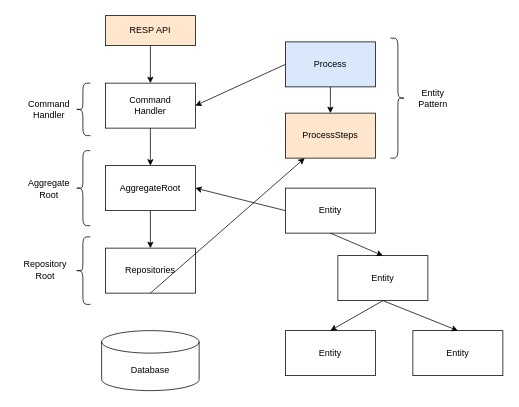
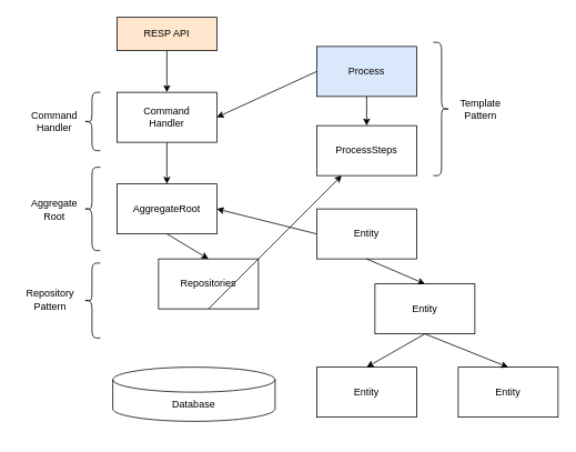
  <mxCell id="0" />
  <mxCell id="1" parent="0" />
  <mxCell id="2" value="RESP API" style="rounded=0;whiteSpace=wrap;html=1;fillColor=#ffe6cc;" vertex="1" parent="1"><mxGeometry x="140" y="20" width="120" height="40" as="geometry" /></mxCell>
  <mxCell id="3" value="Command&lt;div&gt;Handler&lt;/div&gt;" style="rounded=0;whiteSpace=wrap;html=1;" vertex="1" parent="1"><mxGeometry x="140" y="110" width="120" height="60" as="geometry" /></mxCell>
  <mxCell id="4" value="AggregateRoot" style="rounded=0;whiteSpace=wrap;html=1;" vertex="1" parent="1"><mxGeometry x="140" y="220" width="120" height="60" as="geometry" /></mxCell>
  <mxCell id="5" value="Entity" style="rounded=0;whiteSpace=wrap;html=1;" vertex="1" parent="1"><mxGeometry x="380" y="250" width="120" height="60" as="geometry" /></mxCell>
  <mxCell id="6" value="Entity" style="rounded=0;whiteSpace=wrap;html=1;" vertex="1" parent="1"><mxGeometry x="450" y="340" width="120" height="60" as="geometry" /></mxCell>
  <mxCell id="7" value="Entity" style="rounded=0;whiteSpace=wrap;html=1;" vertex="1" parent="1"><mxGeometry x="550" y="440" width="120" height="60" as="geometry" /></mxCell>
  <mxCell id="8" value="" style="endArrow=classic;html=1;rounded=0;entryX=1;entryY=0.5;entryDx=0;entryDy=0;exitX=0;exitY=0.5;exitDx=0;exitDy=0;" edge="1" parent="1" source="5" target="4"><mxGeometry width="50" height="50" relative="1" as="geometry"><mxPoint x="250" y="350" as="sourcePoint" /><mxPoint x="300" y="300" as="targetPoint" /></mxGeometry></mxCell>
  <mxCell id="9" value="" style="endArrow=classic;html=1;rounded=0;entryX=0.5;entryY=0;entryDx=0;entryDy=0;exitX=0.5;exitY=1;exitDx=0;exitDy=0;" edge="1" parent="1" source="5" target="6"><mxGeometry width="50" height="50" relative="1" as="geometry"><mxPoint x="390" y="290" as="sourcePoint" /><mxPoint x="320" y="260" as="targetPoint" /></mxGeometry></mxCell>
  <mxCell id="10" value="" style="endArrow=classic;html=1;rounded=0;entryX=0.5;entryY=0;entryDx=0;entryDy=0;exitX=0.5;exitY=1;exitDx=0;exitDy=0;" edge="1" parent="1" source="6" target="7"><mxGeometry width="50" height="50" relative="1" as="geometry"><mxPoint x="450" y="320" as="sourcePoint" /><mxPoint x="520" y="350" as="targetPoint" /></mxGeometry></mxCell>
- <mxCell id="11" value="ProcessSteps" style="rounded=0;whiteSpace=wrap;html=1;fillColor=#ffe6cc;" vertex="1" parent="1"><mxGeometry x="380" y="150" width="120" height="60" as="geometry" /></mxCell>
+ <mxCell id="11" value="ProcessSteps" style="rounded=0;whiteSpace=wrap;html=1;" vertex="1" parent="1"><mxGeometry x="380" y="150" width="120" height="60" as="geometry" /></mxCell>
  <mxCell id="12" value="Process" style="rounded=0;whiteSpace=wrap;html=1;fillColor=#dae8fc;" vertex="1" parent="1"><mxGeometry x="380" y="55" width="120" height="60" as="geometry" /></mxCell>
  <mxCell id="13" value="" style="shape=curlyBracket;whiteSpace=wrap;html=1;rounded=1;flipH=1;labelPosition=right;verticalLabelPosition=middle;align=left;verticalAlign=middle;" vertex="1" parent="1"><mxGeometry x="520" y="50" width="20" height="160" as="geometry" /></mxCell>
- <mxCell id="14" value="Entity&lt;div&gt;Pattern&lt;/div&gt;" style="text;html=1;align=center;verticalAlign=middle;whiteSpace=wrap;rounded=0;" vertex="1" parent="1"><mxGeometry x="547" y="115" width="60" height="30" as="geometry" /></mxCell>
+ <mxCell id="14" value="Template&lt;div&gt;Pattern&lt;/div&gt;" style="text;html=1;align=center;verticalAlign=middle;whiteSpace=wrap;rounded=0;" vertex="1" parent="1"><mxGeometry x="547" y="115" width="60" height="30" as="geometry" /></mxCell>
  <mxCell id="15" value="" style="shape=curlyBracket;whiteSpace=wrap;html=1;rounded=1;flipH=1;labelPosition=right;verticalLabelPosition=middle;align=left;verticalAlign=middle;rotation=-180;" vertex="1" parent="1"><mxGeometry x="100" y="200" width="20" height="100" as="geometry" /></mxCell>
  <mxCell id="16" value="Command&lt;div&gt;Handler&lt;/div&gt;" style="text;html=1;align=center;verticalAlign=middle;whiteSpace=wrap;rounded=0;" vertex="1" parent="1"><mxGeometry x="25" y="130" width="80" height="30" as="geometry" /></mxCell>
  <mxCell id="17" value="" style="shape=curlyBracket;whiteSpace=wrap;html=1;rounded=1;flipH=1;labelPosition=right;verticalLabelPosition=middle;align=left;verticalAlign=middle;rotation=-180;" vertex="1" parent="1"><mxGeometry x="100" y="110" width="20" height="70" as="geometry" /></mxCell>
  <mxCell id="18" value="Aggregate&lt;div&gt;R&lt;span style=&quot;background-color: initial;&quot;&gt;oot&lt;/span&gt;&lt;/div&gt;" style="text;html=1;align=center;verticalAlign=middle;whiteSpace=wrap;rounded=0;" vertex="1" parent="1"><mxGeometry x="25" y="236" width="80" height="30" as="geometry" /></mxCell>
  <mxCell id="19" value="" style="endArrow=classic;html=1;rounded=0;entryX=1;entryY=0.5;entryDx=0;entryDy=0;exitX=0;exitY=0.5;exitDx=0;exitDy=0;" edge="1" parent="1" source="12" target="3"><mxGeometry width="50" height="50" relative="1" as="geometry"><mxPoint x="300" y="150" as="sourcePoint" /><mxPoint x="350" y="100" as="targetPoint" /></mxGeometry></mxCell>
  <mxCell id="20" value="" style="endArrow=classic;html=1;rounded=0;exitX=0.5;exitY=1;exitDx=0;exitDy=0;" edge="1" parent="1" source="12"><mxGeometry width="50" height="50" relative="1" as="geometry"><mxPoint x="430" y="170" as="sourcePoint" /><mxPoint x="440" y="150" as="targetPoint" /></mxGeometry></mxCell>
- <mxCell id="21" value="Database" style="shape=cylinder3;whiteSpace=wrap;html=1;boundedLbl=1;backgroundOutline=1;size=15;" vertex="1" parent="1"><mxGeometry x="135" y="440" width="130" height="80" as="geometry" /></mxCell>
- <mxCell id="22" value="Repositories" style="rounded=0;whiteSpace=wrap;html=1;" vertex="1" parent="1"><mxGeometry x="140" y="330" width="120" height="60" as="geometry" /></mxCell>
+ <mxCell id="21" value="Database" style="shape=cylinder3;whiteSpace=wrap;html=1;boundedLbl=1;backgroundOutline=1;size=15;" vertex="1" parent="1"><mxGeometry x="135" y="440" width="195" height="65" as="geometry" /></mxCell>
+ <mxCell id="22" value="Repositories" style="rounded=0;whiteSpace=wrap;html=1;" vertex="1" parent="1"><mxGeometry x="190" y="310" width="120" height="60" as="geometry" /></mxCell>
  <mxCell id="23" value="" style="endArrow=classic;html=1;rounded=0;exitX=0.5;exitY=1;exitDx=0;exitDy=0;" edge="1" parent="1" source="22" target="11"><mxGeometry width="50" height="50" relative="1" as="geometry"><mxPoint x="170" y="350" as="sourcePoint" /><mxPoint x="220" y="300" as="targetPoint" /></mxGeometry></mxCell>
  <mxCell id="24" value="" style="endArrow=classic;html=1;rounded=0;exitX=0.5;exitY=1;exitDx=0;exitDy=0;entryX=0.5;entryY=0;entryDx=0;entryDy=0;" edge="1" parent="1" source="4" target="22"><mxGeometry width="50" height="50" relative="1" as="geometry"><mxPoint x="160" y="360" as="sourcePoint" /><mxPoint x="210" y="310" as="targetPoint" /></mxGeometry></mxCell>
  <mxCell id="25" value="" style="endArrow=classic;html=1;rounded=0;entryX=0.5;entryY=0;entryDx=0;entryDy=0;exitX=0.5;exitY=1;exitDx=0;exitDy=0;" edge="1" parent="1" source="3" target="4"><mxGeometry width="50" height="50" relative="1" as="geometry"><mxPoint x="390" y="100" as="sourcePoint" /><mxPoint x="270" y="150" as="targetPoint" /></mxGeometry></mxCell>
  <mxCell id="26" value="" style="endArrow=classic;html=1;rounded=0;exitX=0.5;exitY=1;exitDx=0;exitDy=0;entryX=0.5;entryY=0;entryDx=0;entryDy=0;" edge="1" parent="1" source="2" target="3"><mxGeometry width="50" height="50" relative="1" as="geometry"><mxPoint x="210" y="180" as="sourcePoint" /><mxPoint x="200" y="120" as="targetPoint" /></mxGeometry></mxCell>
  <mxCell id="27" value="Entity" style="rounded=0;whiteSpace=wrap;html=1;" vertex="1" parent="1"><mxGeometry x="380" y="440" width="120" height="60" as="geometry" /></mxCell>
  <mxCell id="28" value="" style="endArrow=classic;html=1;rounded=0;entryX=0.5;entryY=0;entryDx=0;entryDy=0;exitX=0.5;exitY=1;exitDx=0;exitDy=0;" edge="1" parent="1" source="6" target="27"><mxGeometry width="50" height="50" relative="1" as="geometry"><mxPoint x="520" y="410" as="sourcePoint" /><mxPoint x="620" y="450" as="targetPoint" /></mxGeometry></mxCell>
  <mxCell id="29" value="" style="shape=curlyBracket;whiteSpace=wrap;html=1;rounded=1;flipH=1;labelPosition=right;verticalLabelPosition=middle;align=left;verticalAlign=middle;rotation=-180;" vertex="1" parent="1"><mxGeometry x="100" y="315" width="20" height="90" as="geometry" /></mxCell>
- <mxCell id="30" value="Repository&lt;br&gt;Root" style="text;html=1;align=center;verticalAlign=middle;whiteSpace=wrap;rounded=0;" vertex="1" parent="1"><mxGeometry x="20" y="344" width="80" height="30" as="geometry" /></mxCell>
+ <mxCell id="30" value="Repository&lt;br&gt;Pattern" style="text;html=1;align=center;verticalAlign=middle;whiteSpace=wrap;rounded=0;" vertex="1" parent="1"><mxGeometry x="20" y="344" width="80" height="30" as="geometry" /></mxCell>
